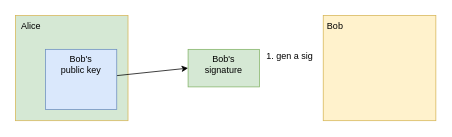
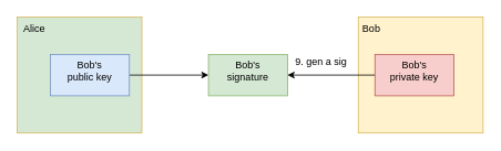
  <mxCell id="0" />
  <mxCell id="1" parent="0" />
  <mxCell id="2" value="&amp;nbsp; Alice" style="rounded=0;whiteSpace=wrap;html=1;fillColor=#d5e8d4;strokeColor=#d6b656;align=left;verticalAlign=top;" vertex="1" parent="1"><mxGeometry x="20" y="20" width="150" height="140" as="geometry" /></mxCell>
  <mxCell id="3" value="&amp;nbsp;Bob" style="rounded=0;whiteSpace=wrap;html=1;fillColor=#fff2cc;strokeColor=#d6b656;align=left;verticalAlign=top;" vertex="1" parent="1"><mxGeometry x="430" y="20" width="150" height="140" as="geometry" /></mxCell>
  <mxCell id="4" value="Bob's&lt;br&gt;signature" style="rounded=0;whiteSpace=wrap;html=1;verticalAlign=top;fillColor=#d5e8d4;strokeColor=#82b366;align=center;" vertex="1" parent="1"><mxGeometry x="250" y="65" width="95" height="50" as="geometry" /></mxCell>
+ <mxCell id="5" style="edgeStyle=none;html=1;entryX=1;entryY=0.5;entryDx=0;entryDy=0;" edge="1" parent="1" source="6" target="4"><mxGeometry relative="1" as="geometry" /></mxCell>
+ <mxCell id="6" value="Bob's&lt;br&gt;private key" style="rounded=0;whiteSpace=wrap;html=1;verticalAlign=top;fillColor=#f8cecc;strokeColor=#b85450;align=center;" vertex="1" parent="1"><mxGeometry x="450" y="65" width="95" height="50" as="geometry" /></mxCell>
  <mxCell id="7" style="edgeStyle=none;html=1;entryX=0;entryY=0.5;entryDx=0;entryDy=0;" edge="1" parent="1" source="8" target="4"><mxGeometry relative="1" as="geometry" /></mxCell>
- <mxCell id="8" value="Bob's&lt;br&gt;public key" style="rounded=0;whiteSpace=wrap;html=1;verticalAlign=top;fillColor=#dae8fc;strokeColor=#6c8ebf;align=center;" vertex="1" parent="1"><mxGeometry x="60" y="65" width="95" height="80" as="geometry" /></mxCell>
- <mxCell id="9" value="1. gen a sig" style="text;html=1;align=center;verticalAlign=middle;resizable=0;points=[];autosize=1;strokeColor=none;" vertex="1" parent="1"><mxGeometry x="345" y="65" width="80" height="20" as="geometry" /></mxCell>
+ <mxCell id="8" value="Bob's&lt;br&gt;public key" style="rounded=0;whiteSpace=wrap;html=1;verticalAlign=top;fillColor=#dae8fc;strokeColor=#6c8ebf;align=center;" vertex="1" parent="1"><mxGeometry x="60" y="65" width="95" height="50" as="geometry" /></mxCell>
+ <mxCell id="9" value="9. gen a sig" style="text;html=1;align=center;verticalAlign=middle;resizable=0;points=[];autosize=1;strokeColor=none;" vertex="1" parent="1"><mxGeometry x="345" y="65" width="80" height="20" as="geometry" /></mxCell>
